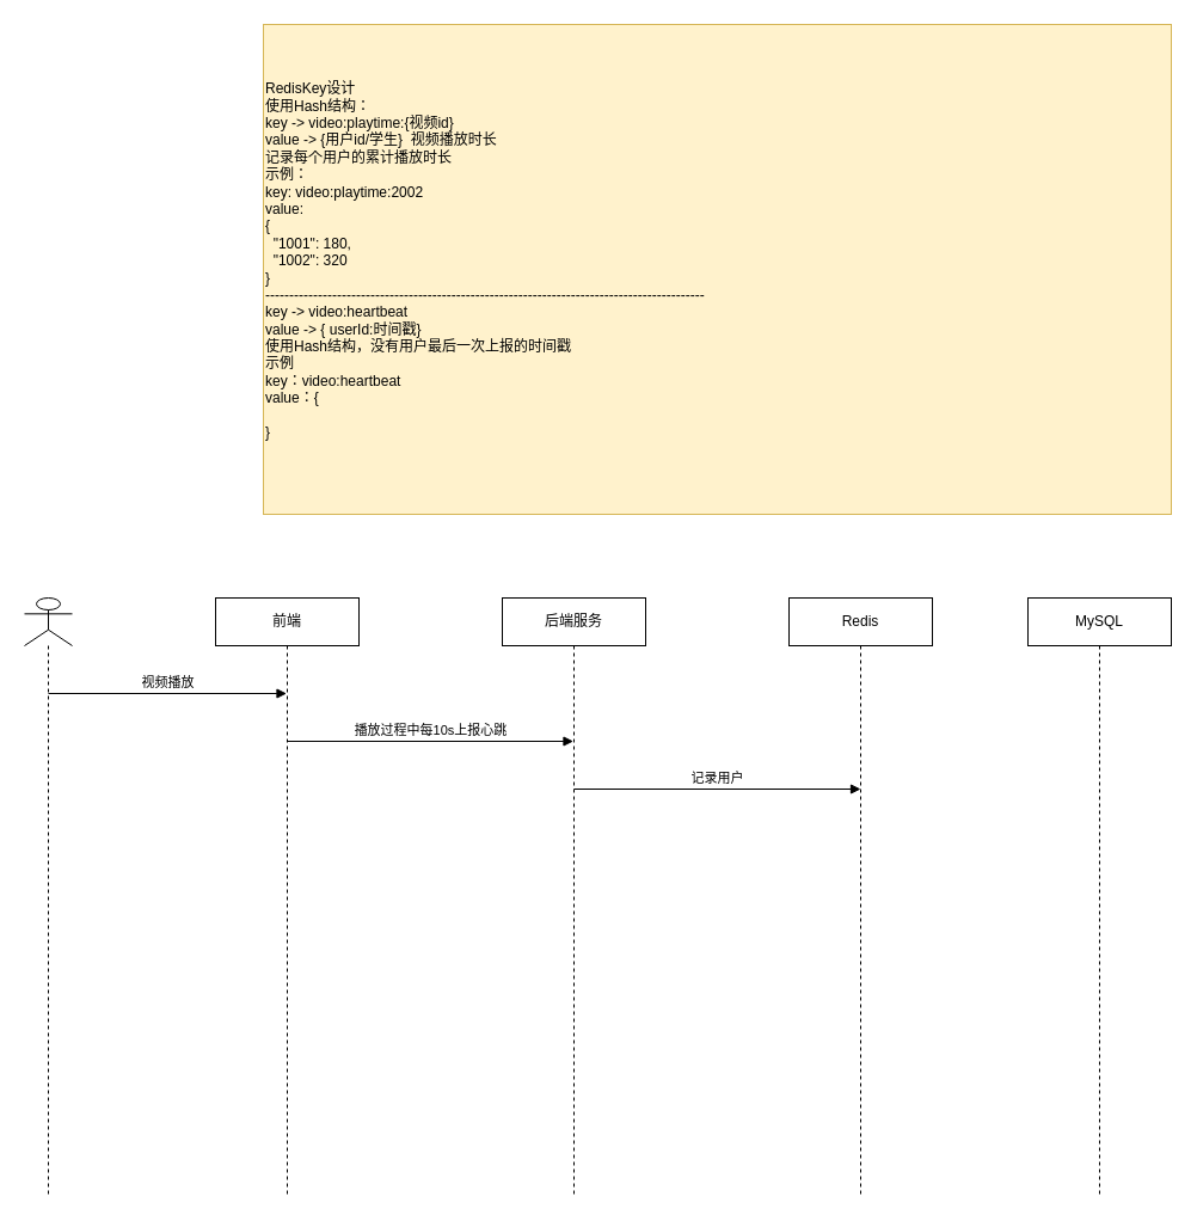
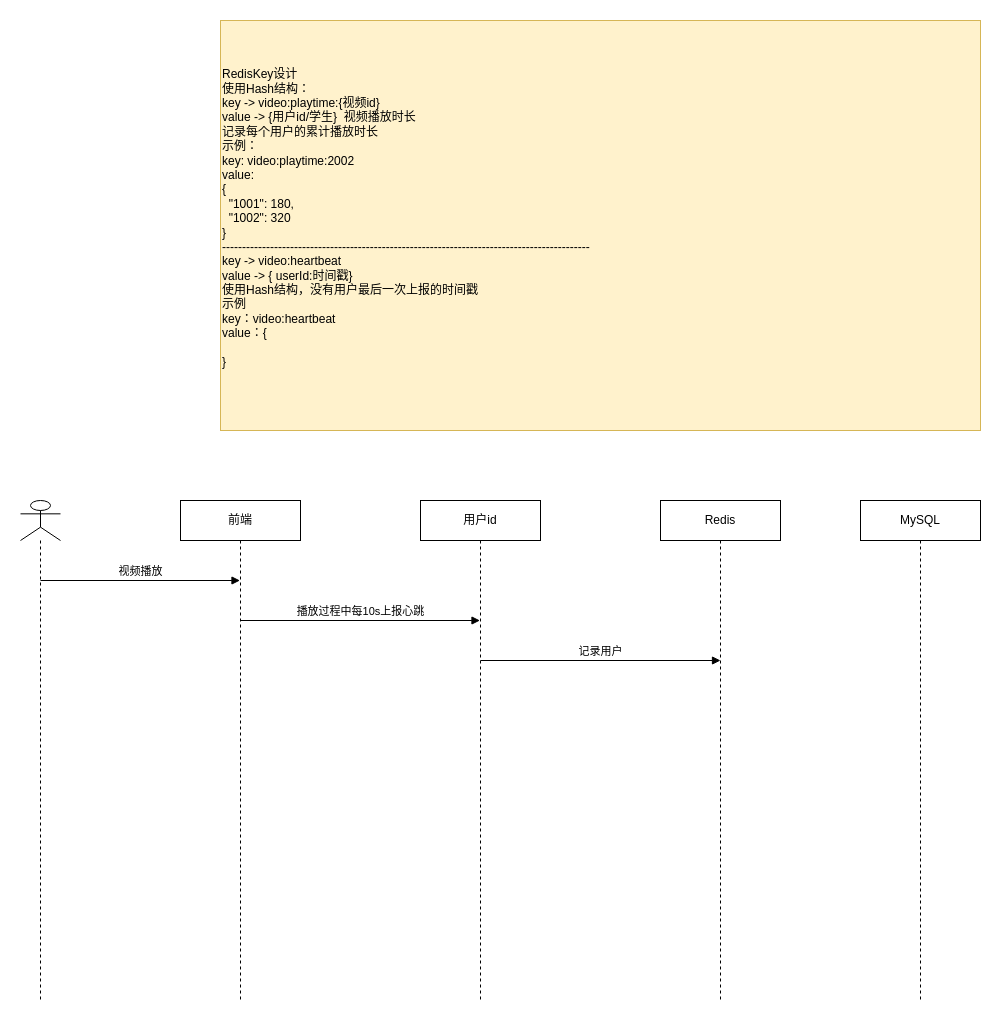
  <mxCell id="0" />
  <mxCell id="1" parent="0" />
  <mxCell id="2" value="" style="shape=umlLifeline;perimeter=lifelinePerimeter;whiteSpace=wrap;html=1;container=0;dropTarget=0;collapsible=0;recursiveResize=0;outlineConnect=0;portConstraint=eastwest;newEdgeStyle={&quot;curved&quot;:0,&quot;rounded&quot;:0};participant=umlActor;" vertex="1" parent="1"><mxGeometry x="20" y="500" width="40" height="500" as="geometry" /></mxCell>
  <mxCell id="3" value="前端" style="shape=umlLifeline;perimeter=lifelinePerimeter;whiteSpace=wrap;html=1;container=0;dropTarget=0;collapsible=0;recursiveResize=0;outlineConnect=0;portConstraint=eastwest;newEdgeStyle={&quot;curved&quot;:0,&quot;rounded&quot;:0};" vertex="1" parent="1"><mxGeometry x="180" y="500" width="120" height="500" as="geometry" /></mxCell>
- <mxCell id="4" value="后端服务" style="shape=umlLifeline;perimeter=lifelinePerimeter;whiteSpace=wrap;html=1;container=0;dropTarget=0;collapsible=0;recursiveResize=0;outlineConnect=0;portConstraint=eastwest;newEdgeStyle={&quot;curved&quot;:0,&quot;rounded&quot;:0};" vertex="1" parent="1"><mxGeometry x="420" y="500" width="120" height="500" as="geometry" /></mxCell>
+ <mxCell id="4" value="用户id" style="shape=umlLifeline;perimeter=lifelinePerimeter;whiteSpace=wrap;html=1;container=0;dropTarget=0;collapsible=0;recursiveResize=0;outlineConnect=0;portConstraint=eastwest;newEdgeStyle={&quot;curved&quot;:0,&quot;rounded&quot;:0};" vertex="1" parent="1"><mxGeometry x="420" y="500" width="120" height="500" as="geometry" /></mxCell>
  <mxCell id="5" value="Redis" style="shape=umlLifeline;perimeter=lifelinePerimeter;whiteSpace=wrap;html=1;container=0;dropTarget=0;collapsible=0;recursiveResize=0;outlineConnect=0;portConstraint=eastwest;newEdgeStyle={&quot;curved&quot;:0,&quot;rounded&quot;:0};" vertex="1" parent="1"><mxGeometry x="660" y="500" width="120" height="500" as="geometry" /></mxCell>
  <mxCell id="6" value="视频播放" style="html=1;verticalAlign=bottom;endArrow=block;curved=0;rounded=0;" edge="1" parent="1" target="3"><mxGeometry width="80" relative="1" as="geometry"><mxPoint x="40" y="580" as="sourcePoint" /><mxPoint x="120" y="580" as="targetPoint" /></mxGeometry></mxCell>
  <mxCell id="7" value="播放过程中每10s上报心跳" style="html=1;verticalAlign=bottom;endArrow=block;curved=0;rounded=0;" edge="1" parent="1" target="4"><mxGeometry width="80" relative="1" as="geometry"><mxPoint x="240" y="620" as="sourcePoint" /><mxPoint x="440" y="620" as="targetPoint" /></mxGeometry></mxCell>
  <mxCell id="8" value="RedisKey设计&lt;br&gt;使用Hash结构：&lt;br&gt;key -&amp;gt;&amp;nbsp;video:playtime:{视频id}&lt;br&gt;value -&amp;gt; {用户id/学生}&amp;nbsp; 视频播放时长&amp;nbsp;&amp;nbsp;&lt;br&gt;记录每个用户的累计播放时长&lt;div&gt;&lt;div&gt;示例：&lt;br&gt;key: video:playtime:2002&lt;/div&gt;&lt;div&gt;value:&lt;/div&gt;&lt;div&gt;{&lt;/div&gt;&lt;div&gt;&amp;nbsp; &quot;1001&quot;: 180,&lt;/div&gt;&lt;div&gt;&amp;nbsp; &quot;1002&quot;: 320&lt;/div&gt;&lt;div&gt;}&lt;/div&gt;--------------------------------------------------------------------------------------------&lt;div&gt;key -&amp;gt; video:heartbeat&lt;/div&gt;&lt;div&gt;value -&amp;gt; { userId:时间戳}&lt;br&gt;使用Hash结构，没有用户最后一次上报的时间戳&lt;br&gt;示例&lt;/div&gt;&lt;div&gt;&lt;div&gt;key：video:heartbeat&lt;br&gt;value：{&lt;/div&gt;&lt;div&gt;&lt;span style=&quot;white-space: pre;&quot;&gt;&#09;&lt;/span&gt;&lt;br&gt;&lt;/div&gt;&lt;div&gt;}&lt;br&gt;&lt;div&gt;&lt;br&gt;&lt;/div&gt;&lt;/div&gt;&lt;/div&gt;&lt;/div&gt;" style="rounded=0;whiteSpace=wrap;html=1;fillColor=#fff2cc;strokeColor=#d6b656;align=left;" vertex="1" parent="1"><mxGeometry x="220" y="20" width="760" height="410" as="geometry" /></mxCell>
  <mxCell id="9" value="MySQL" style="shape=umlLifeline;perimeter=lifelinePerimeter;whiteSpace=wrap;html=1;container=0;dropTarget=0;collapsible=0;recursiveResize=0;outlineConnect=0;portConstraint=eastwest;newEdgeStyle={&quot;curved&quot;:0,&quot;rounded&quot;:0};" vertex="1" parent="1"><mxGeometry x="860" y="500" width="120" height="500" as="geometry" /></mxCell>
  <mxCell id="10" value="记录用户" style="html=1;verticalAlign=bottom;endArrow=block;curved=0;rounded=0;" edge="1" parent="1"><mxGeometry width="80" relative="1" as="geometry"><mxPoint x="480" y="660" as="sourcePoint" /><mxPoint x="720" y="660" as="targetPoint" /></mxGeometry></mxCell>
